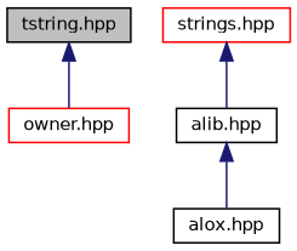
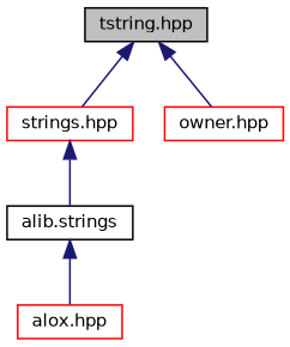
  digraph {
    node [color=red fillcolor=white fontname=Helvetica fontsize=10 shape=record style=filled]
    edge [color=midnightblue dir=back fontname=Helvetica fontsize=10 labelfontname=Helvetica labelfontsize=10 style=solid]
    n1 [color=black fillcolor=grey75 fontcolor=black height=0.2 label="tstring.hpp" width=0.4]
    n2 [height=0.2 label="strings.hpp" width=0.4]
    n3 [height=0.2 label="owner.hpp" width=0.4]
-   n4 [color=black height=0.2 label="alib.hpp" width=0.4]
-   n5 [color=black height=0.2 label="alox.hpp" width=0.4]
+   n4 [color=black height=0.2 label="alib.strings" width=0.4]
+   n5 [height=0.2 label="alox.hpp" width=0.4]
+   n1 -> n2
    n1 -> n3
    n2 -> n4
    n4 -> n5
  }
